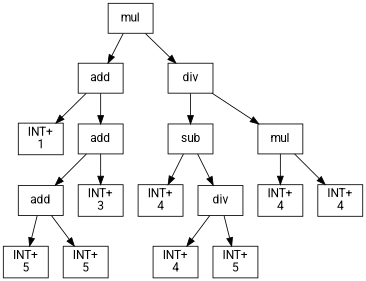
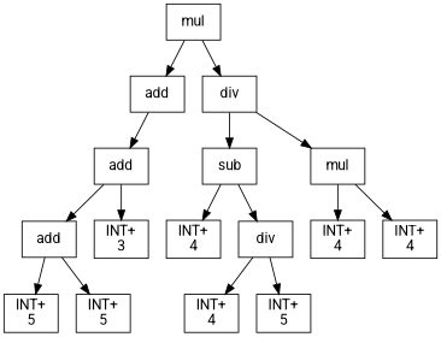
  digraph {
    fontname=Roboto
    node [shape=box fontname=Roboto]
    edge [fontname=Roboto]
    n1 [label=mul]
    n2 [label=add]
    n3 [label=div]
-   n4 [label="INT+\n1"]
    n5 [label=add]
    n6 [label=add]
    n7 [label="INT+\n3"]
    n8 [label="INT+\n5"]
    n9 [label="INT+\n5"]
    n10 [label=sub]
    n11 [label=mul]
    n12 [label="INT+\n4"]
    n13 [label=div]
    n14 [label="INT+\n4"]
    n15 [label="INT+\n5"]
    n16 [label="INT+\n4"]
    n17 [label="INT+\n4"]
    n1 -> n2
    n1 -> n3
-   n2 -> n4
    n2 -> n5
    n3 -> n10
    n3 -> n11
    n5 -> n6
    n5 -> n7
    n6 -> n8
    n6 -> n9
    n10 -> n12
    n10 -> n13
    n11 -> n16
    n11 -> n17
    n13 -> n14
    n13 -> n15
  }
